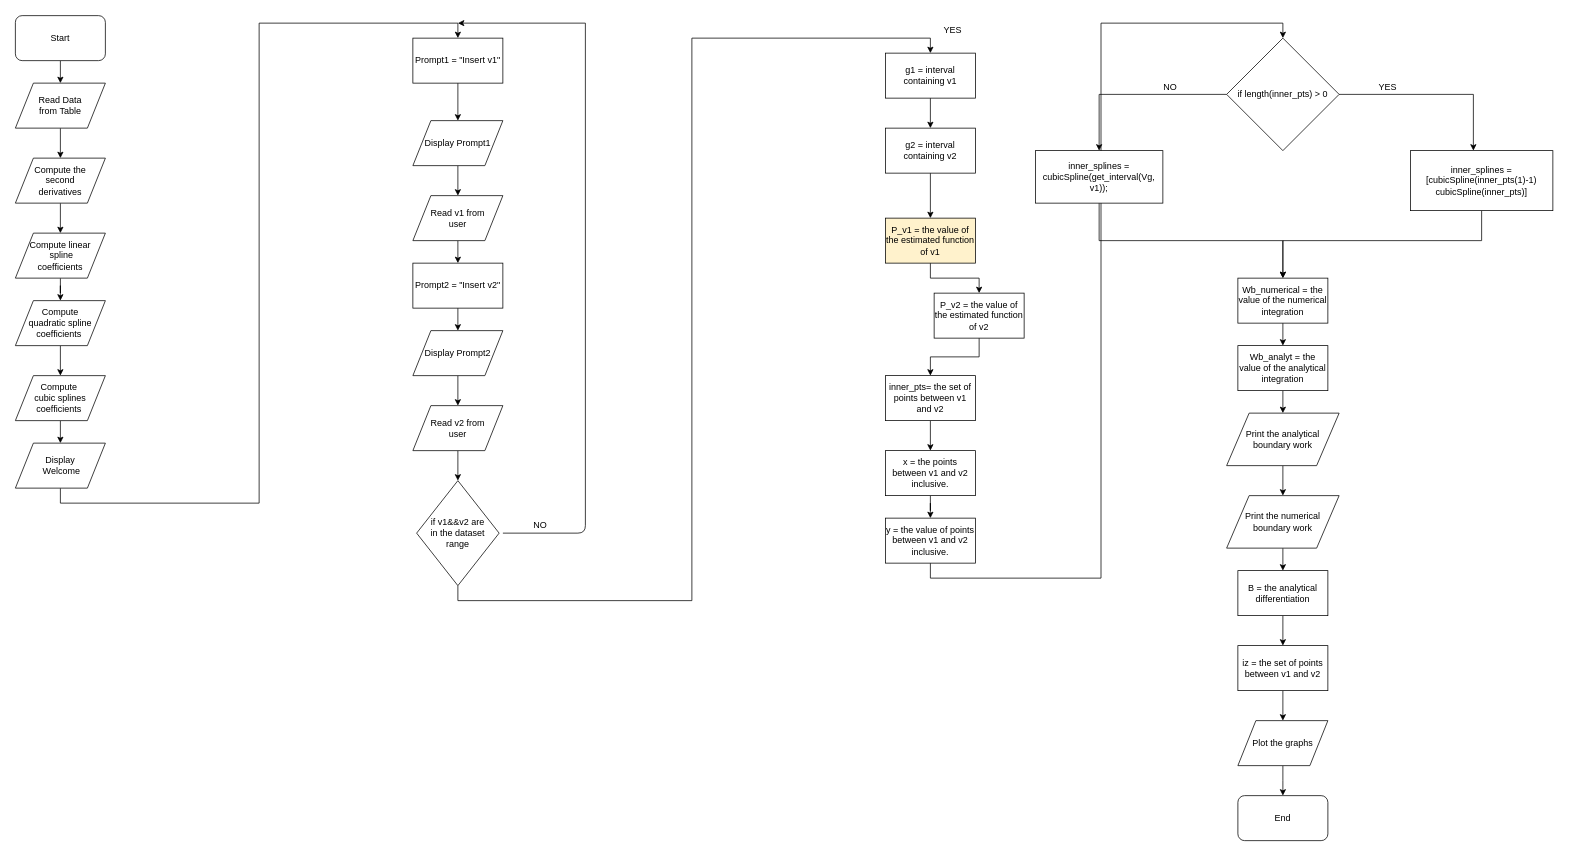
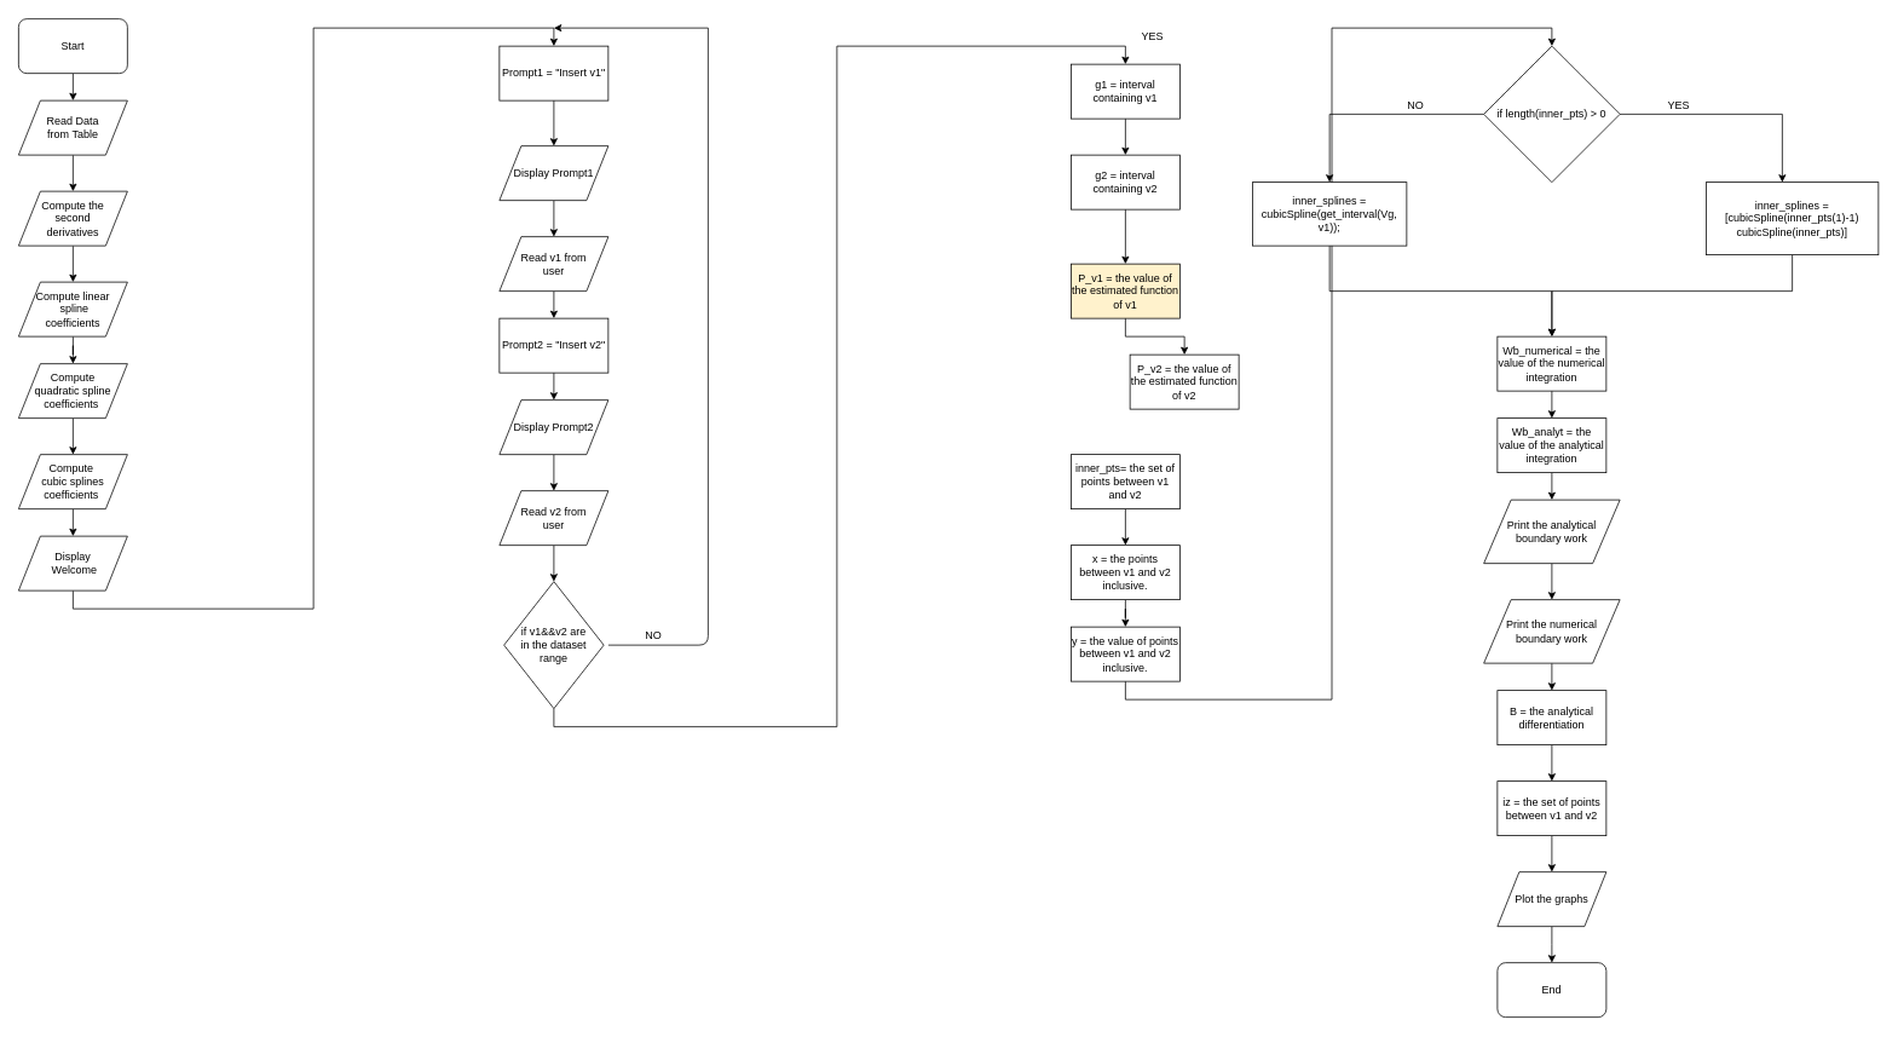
  <mxCell id="0" />
  <mxCell id="1" parent="0" />
  <mxCell id="2" style="edgeStyle=orthogonalEdgeStyle;rounded=0;orthogonalLoop=1;jettySize=auto;html=1;exitX=0.5;exitY=1;exitDx=0;exitDy=0;entryX=0.5;entryY=0;entryDx=0;entryDy=0;" edge="1" parent="1" source="3" target="5"><mxGeometry relative="1" as="geometry" /></mxCell>
  <mxCell id="3" value="Read Data &lt;br&gt;from Table" style="shape=parallelogram;perimeter=parallelogramPerimeter;whiteSpace=wrap;html=1;" vertex="1" parent="1"><mxGeometry x="20" y="110" width="120" height="60" as="geometry" /></mxCell>
  <mxCell id="4" style="edgeStyle=orthogonalEdgeStyle;rounded=0;orthogonalLoop=1;jettySize=auto;html=1;exitX=0.5;exitY=1;exitDx=0;exitDy=0;entryX=0.5;entryY=0;entryDx=0;entryDy=0;" edge="1" parent="1" source="5" target="9"><mxGeometry relative="1" as="geometry" /></mxCell>
  <mxCell id="5" value="Compute the&lt;br&gt;second &lt;br&gt;derivatives" style="shape=parallelogram;perimeter=parallelogramPerimeter;whiteSpace=wrap;html=1;" vertex="1" parent="1"><mxGeometry x="20" y="210" width="120" height="60" as="geometry" /></mxCell>
  <mxCell id="6" style="edgeStyle=orthogonalEdgeStyle;rounded=0;orthogonalLoop=1;jettySize=auto;html=1;exitX=0.5;exitY=1;exitDx=0;exitDy=0;entryX=0.5;entryY=0;entryDx=0;entryDy=0;" edge="1" parent="1" source="7" target="3"><mxGeometry relative="1" as="geometry" /></mxCell>
  <mxCell id="7" value="Start" style="rounded=1;whiteSpace=wrap;html=1;" vertex="1" parent="1"><mxGeometry x="20" y="20" width="120" height="60" as="geometry" /></mxCell>
  <mxCell id="8" style="edgeStyle=orthogonalEdgeStyle;rounded=0;orthogonalLoop=1;jettySize=auto;html=1;exitX=0.5;exitY=1;exitDx=0;exitDy=0;" edge="1" parent="1" source="9" target="11"><mxGeometry relative="1" as="geometry" /></mxCell>
  <mxCell id="9" value="Compute linear&lt;br&gt;&amp;nbsp;spline&lt;br&gt;coefficients" style="shape=parallelogram;perimeter=parallelogramPerimeter;whiteSpace=wrap;html=1;" vertex="1" parent="1"><mxGeometry x="20" y="310" width="120" height="60" as="geometry" /></mxCell>
  <mxCell id="10" style="edgeStyle=orthogonalEdgeStyle;rounded=0;orthogonalLoop=1;jettySize=auto;html=1;exitX=0.5;exitY=1;exitDx=0;exitDy=0;entryX=0.5;entryY=0;entryDx=0;entryDy=0;" edge="1" parent="1" source="11" target="13"><mxGeometry relative="1" as="geometry" /></mxCell>
  <mxCell id="11" value="Compute&lt;br&gt;quadratic spline&lt;br&gt;coefficients&amp;nbsp;" style="shape=parallelogram;perimeter=parallelogramPerimeter;whiteSpace=wrap;html=1;" vertex="1" parent="1"><mxGeometry x="20" y="400" width="120" height="60" as="geometry" /></mxCell>
  <mxCell id="12" style="edgeStyle=orthogonalEdgeStyle;rounded=0;orthogonalLoop=1;jettySize=auto;html=1;exitX=0.5;exitY=1;exitDx=0;exitDy=0;entryX=0.5;entryY=0;entryDx=0;entryDy=0;" edge="1" parent="1" source="13" target="15"><mxGeometry relative="1" as="geometry" /></mxCell>
  <mxCell id="13" value="Compute&amp;nbsp;&lt;br&gt;cubic splines&lt;br&gt;coefficients&amp;nbsp;" style="shape=parallelogram;perimeter=parallelogramPerimeter;whiteSpace=wrap;html=1;" vertex="1" parent="1"><mxGeometry x="20" y="500" width="120" height="60" as="geometry" /></mxCell>
  <mxCell id="14" style="edgeStyle=orthogonalEdgeStyle;rounded=0;orthogonalLoop=1;jettySize=auto;html=1;exitX=0.5;exitY=1;exitDx=0;exitDy=0;entryX=0.5;entryY=0;entryDx=0;entryDy=0;" edge="1" parent="1" source="15" target="17"><mxGeometry relative="1" as="geometry" /></mxCell>
  <mxCell id="15" value="Display&lt;br&gt;&amp;nbsp;Welcome" style="shape=parallelogram;perimeter=parallelogramPerimeter;whiteSpace=wrap;html=1;" vertex="1" parent="1"><mxGeometry x="20" y="590" width="120" height="60" as="geometry" /></mxCell>
  <mxCell id="16" style="edgeStyle=orthogonalEdgeStyle;rounded=0;orthogonalLoop=1;jettySize=auto;html=1;exitX=0.5;exitY=1;exitDx=0;exitDy=0;entryX=0.5;entryY=0;entryDx=0;entryDy=0;" edge="1" parent="1" source="17" target="19"><mxGeometry relative="1" as="geometry" /></mxCell>
  <mxCell id="17" value="Prompt1 = &quot;Insert v1&quot;" style="rounded=0;whiteSpace=wrap;html=1;" vertex="1" parent="1"><mxGeometry x="550" y="50" width="120" height="60" as="geometry" /></mxCell>
  <mxCell id="18" style="edgeStyle=orthogonalEdgeStyle;rounded=0;orthogonalLoop=1;jettySize=auto;html=1;exitX=0.5;exitY=1;exitDx=0;exitDy=0;entryX=0.5;entryY=0;entryDx=0;entryDy=0;" edge="1" parent="1" source="19" target="25"><mxGeometry relative="1" as="geometry" /></mxCell>
  <mxCell id="19" value="Display Prompt1&lt;br&gt;" style="shape=parallelogram;perimeter=parallelogramPerimeter;whiteSpace=wrap;html=1;" vertex="1" parent="1"><mxGeometry x="550" y="160" width="120" height="60" as="geometry" /></mxCell>
  <mxCell id="20" style="edgeStyle=orthogonalEdgeStyle;rounded=0;orthogonalLoop=1;jettySize=auto;html=1;exitX=0.5;exitY=1;exitDx=0;exitDy=0;entryX=0.5;entryY=0;entryDx=0;entryDy=0;" edge="1" parent="1" source="21" target="23"><mxGeometry relative="1" as="geometry" /></mxCell>
  <mxCell id="21" value="Prompt2 = &quot;Insert v2&quot;" style="rounded=0;whiteSpace=wrap;html=1;" vertex="1" parent="1"><mxGeometry x="550" y="350" width="120" height="60" as="geometry" /></mxCell>
  <mxCell id="22" style="edgeStyle=orthogonalEdgeStyle;rounded=0;orthogonalLoop=1;jettySize=auto;html=1;exitX=0.5;exitY=1;exitDx=0;exitDy=0;" edge="1" parent="1" source="23" target="27"><mxGeometry relative="1" as="geometry" /></mxCell>
  <mxCell id="23" value="Display Prompt2" style="shape=parallelogram;perimeter=parallelogramPerimeter;whiteSpace=wrap;html=1;" vertex="1" parent="1"><mxGeometry x="550" y="440" width="120" height="60" as="geometry" /></mxCell>
  <mxCell id="24" style="edgeStyle=orthogonalEdgeStyle;rounded=0;orthogonalLoop=1;jettySize=auto;html=1;exitX=0.5;exitY=1;exitDx=0;exitDy=0;entryX=0.5;entryY=0;entryDx=0;entryDy=0;" edge="1" parent="1" source="25" target="21"><mxGeometry relative="1" as="geometry" /></mxCell>
  <mxCell id="25" value="Read v1 from &lt;br&gt;user" style="shape=parallelogram;perimeter=parallelogramPerimeter;whiteSpace=wrap;html=1;" vertex="1" parent="1"><mxGeometry x="550" y="260" width="120" height="60" as="geometry" /></mxCell>
  <mxCell id="26" style="edgeStyle=orthogonalEdgeStyle;rounded=0;orthogonalLoop=1;jettySize=auto;html=1;exitX=0.5;exitY=1;exitDx=0;exitDy=0;entryX=0.5;entryY=0;entryDx=0;entryDy=0;" edge="1" parent="1" source="27" target="29"><mxGeometry relative="1" as="geometry" /></mxCell>
  <mxCell id="27" value="Read v2 from &lt;br&gt;user" style="shape=parallelogram;perimeter=parallelogramPerimeter;whiteSpace=wrap;html=1;" vertex="1" parent="1"><mxGeometry x="550" y="540" width="120" height="60" as="geometry" /></mxCell>
  <mxCell id="28" style="edgeStyle=orthogonalEdgeStyle;rounded=0;orthogonalLoop=1;jettySize=auto;html=1;exitX=0.5;exitY=1;exitDx=0;exitDy=0;entryX=0.5;entryY=0;entryDx=0;entryDy=0;" edge="1" parent="1" source="29" target="34"><mxGeometry relative="1" as="geometry"><Array as="points"><mxPoint x="610" y="800" /><mxPoint x="922" y="800" /><mxPoint x="922" y="50" /><mxPoint x="1240" y="50" /></Array></mxGeometry></mxCell>
  <mxCell id="29" value="if v1&amp;amp;&amp;amp;v2 are&lt;br&gt;in the dataset&lt;br&gt;range" style="rhombus;whiteSpace=wrap;html=1;" vertex="1" parent="1"><mxGeometry x="555" y="640" width="110" height="140" as="geometry" /></mxCell>
  <mxCell id="30" value="" style="endArrow=none;html=1;" edge="1" parent="1"><mxGeometry width="50" height="50" relative="1" as="geometry"><mxPoint x="670" y="710" as="sourcePoint" /><mxPoint x="780" y="30" as="targetPoint" /><Array as="points"><mxPoint x="780" y="710" /></Array></mxGeometry></mxCell>
  <mxCell id="31" value="" style="endArrow=classic;html=1;" edge="1" parent="1"><mxGeometry width="50" height="50" relative="1" as="geometry"><mxPoint x="780" y="30" as="sourcePoint" /><mxPoint x="610" y="30" as="targetPoint" /></mxGeometry></mxCell>
  <mxCell id="32" value="NO" style="text;html=1;strokeColor=none;fillColor=none;align=center;verticalAlign=middle;whiteSpace=wrap;rounded=0;" vertex="1" parent="1"><mxGeometry x="700" y="690" width="40" height="20" as="geometry" /></mxCell>
  <mxCell id="33" style="edgeStyle=orthogonalEdgeStyle;rounded=0;orthogonalLoop=1;jettySize=auto;html=1;exitX=0.5;exitY=1;exitDx=0;exitDy=0;entryX=0.5;entryY=0;entryDx=0;entryDy=0;" edge="1" parent="1" source="34" target="37"><mxGeometry relative="1" as="geometry" /></mxCell>
  <mxCell id="34" value="g1 = interval containing v1" style="rounded=0;whiteSpace=wrap;html=1;" vertex="1" parent="1"><mxGeometry x="1180" y="70" width="120" height="60" as="geometry" /></mxCell>
  <mxCell id="35" value="YES" style="text;html=1;strokeColor=none;fillColor=none;align=center;verticalAlign=middle;whiteSpace=wrap;rounded=0;" vertex="1" parent="1"><mxGeometry x="1250" y="30" width="40" height="20" as="geometry" /></mxCell>
  <mxCell id="36" style="edgeStyle=orthogonalEdgeStyle;rounded=0;orthogonalLoop=1;jettySize=auto;html=1;exitX=0.5;exitY=1;exitDx=0;exitDy=0;entryX=0.5;entryY=0;entryDx=0;entryDy=0;" edge="1" parent="1" source="37" target="39"><mxGeometry relative="1" as="geometry" /></mxCell>
  <mxCell id="37" value="g2 = interval containing v2" style="rounded=0;whiteSpace=wrap;html=1;" vertex="1" parent="1"><mxGeometry x="1180" y="170" width="120" height="60" as="geometry" /></mxCell>
  <mxCell id="38" style="edgeStyle=orthogonalEdgeStyle;rounded=0;orthogonalLoop=1;jettySize=auto;html=1;exitX=0.5;exitY=1;exitDx=0;exitDy=0;entryX=0.5;entryY=0;entryDx=0;entryDy=0;" edge="1" parent="1" source="39" target="41"><mxGeometry relative="1" as="geometry" /></mxCell>
  <mxCell id="39" value="P_v1 = the value of the estimated function of v1" style="rounded=0;whiteSpace=wrap;html=1;fillColor=#fff2cc;" vertex="1" parent="1"><mxGeometry x="1180" y="290" width="120" height="60" as="geometry" /></mxCell>
- <mxCell id="40" style="edgeStyle=orthogonalEdgeStyle;rounded=0;orthogonalLoop=1;jettySize=auto;html=1;exitX=0.5;exitY=1;exitDx=0;exitDy=0;entryX=0.5;entryY=0;entryDx=0;entryDy=0;" edge="1" parent="1" source="41" target="43"><mxGeometry relative="1" as="geometry" /></mxCell>
  <mxCell id="41" value="P_v2 = the value of the estimated function of v2" style="rounded=0;whiteSpace=wrap;html=1;" vertex="1" parent="1"><mxGeometry x="1245" y="390" width="120" height="60" as="geometry" /></mxCell>
  <mxCell id="42" style="edgeStyle=orthogonalEdgeStyle;rounded=0;orthogonalLoop=1;jettySize=auto;html=1;exitX=0.5;exitY=1;exitDx=0;exitDy=0;entryX=0.5;entryY=0;entryDx=0;entryDy=0;" edge="1" parent="1" source="43" target="45"><mxGeometry relative="1" as="geometry" /></mxCell>
  <mxCell id="43" value="inner_pts= the set of points between v1 and v2" style="rounded=0;whiteSpace=wrap;html=1;" vertex="1" parent="1"><mxGeometry x="1180" y="500" width="120" height="60" as="geometry" /></mxCell>
  <mxCell id="44" style="edgeStyle=orthogonalEdgeStyle;rounded=0;orthogonalLoop=1;jettySize=auto;html=1;exitX=0.5;exitY=1;exitDx=0;exitDy=0;" edge="1" parent="1" source="45" target="47"><mxGeometry relative="1" as="geometry" /></mxCell>
  <mxCell id="45" value="x = the points between v1 and v2 inclusive." style="rounded=0;whiteSpace=wrap;html=1;" vertex="1" parent="1"><mxGeometry x="1180" y="600" width="120" height="60" as="geometry" /></mxCell>
  <mxCell id="46" style="edgeStyle=orthogonalEdgeStyle;rounded=0;orthogonalLoop=1;jettySize=auto;html=1;exitX=0.5;exitY=1;exitDx=0;exitDy=0;entryX=0.5;entryY=0;entryDx=0;entryDy=0;" edge="1" parent="1" source="47" target="50"><mxGeometry relative="1" as="geometry" /></mxCell>
  <mxCell id="47" value="y = the value of points between v1 and v2 inclusive." style="rounded=0;whiteSpace=wrap;html=1;" vertex="1" parent="1"><mxGeometry x="1180" y="690" width="120" height="60" as="geometry" /></mxCell>
  <mxCell id="48" style="edgeStyle=orthogonalEdgeStyle;rounded=0;orthogonalLoop=1;jettySize=auto;html=1;exitX=0;exitY=0.5;exitDx=0;exitDy=0;entryX=0.5;entryY=0;entryDx=0;entryDy=0;" edge="1" parent="1" source="50" target="54"><mxGeometry relative="1" as="geometry"><mxPoint x="1450" y="125" as="targetPoint" /></mxGeometry></mxCell>
  <mxCell id="49" style="edgeStyle=orthogonalEdgeStyle;rounded=0;orthogonalLoop=1;jettySize=auto;html=1;exitX=1;exitY=0.5;exitDx=0;exitDy=0;entryX=0.442;entryY=0;entryDx=0;entryDy=0;entryPerimeter=0;" edge="1" parent="1" source="50" target="52"><mxGeometry relative="1" as="geometry"><mxPoint x="1990" y="125" as="targetPoint" /></mxGeometry></mxCell>
  <mxCell id="50" value="if&amp;nbsp;length(inner_pts) &amp;gt; 0" style="rhombus;whiteSpace=wrap;html=1;" vertex="1" parent="1"><mxGeometry x="1635" y="50" width="150" height="150" as="geometry" /></mxCell>
  <mxCell id="51" style="edgeStyle=orthogonalEdgeStyle;rounded=0;orthogonalLoop=1;jettySize=auto;html=1;exitX=0.5;exitY=1;exitDx=0;exitDy=0;entryX=0.5;entryY=0;entryDx=0;entryDy=0;" edge="1" parent="1" source="52" target="56"><mxGeometry relative="1" as="geometry"><Array as="points"><mxPoint x="1975" y="320" /><mxPoint x="1710" y="320" /></Array></mxGeometry></mxCell>
  <mxCell id="52" value="inner_splines = [cubicSpline(inner_pts(1)-1) cubicSpline(inner_pts)]" style="rounded=0;whiteSpace=wrap;html=1;" vertex="1" parent="1"><mxGeometry x="1880" y="200" width="190" height="80" as="geometry" /></mxCell>
  <mxCell id="53" style="edgeStyle=orthogonalEdgeStyle;rounded=0;orthogonalLoop=1;jettySize=auto;html=1;exitX=0.5;exitY=1;exitDx=0;exitDy=0;entryX=0.5;entryY=0;entryDx=0;entryDy=0;" edge="1" parent="1" source="54" target="56"><mxGeometry relative="1" as="geometry" /></mxCell>
  <mxCell id="54" value="inner_splines = cubicSpline(get_interval(Vg, v1));" style="rounded=0;whiteSpace=wrap;html=1;" vertex="1" parent="1"><mxGeometry x="1380" y="200" width="170" height="70" as="geometry" /></mxCell>
  <mxCell id="55" style="edgeStyle=orthogonalEdgeStyle;rounded=0;orthogonalLoop=1;jettySize=auto;html=1;exitX=0.5;exitY=1;exitDx=0;exitDy=0;entryX=0.5;entryY=0;entryDx=0;entryDy=0;" edge="1" parent="1" source="56" target="60"><mxGeometry relative="1" as="geometry" /></mxCell>
  <mxCell id="56" value="Wb_numerical = the value of the numerical integration" style="rounded=0;whiteSpace=wrap;html=1;" vertex="1" parent="1"><mxGeometry x="1650" y="370" width="120" height="60" as="geometry" /></mxCell>
  <mxCell id="57" value="YES" style="text;html=1;strokeColor=none;fillColor=none;align=center;verticalAlign=middle;whiteSpace=wrap;rounded=0;" vertex="1" parent="1"><mxGeometry x="1830" y="105" width="40" height="20" as="geometry" /></mxCell>
  <mxCell id="58" value="NO" style="text;html=1;strokeColor=none;fillColor=none;align=center;verticalAlign=middle;whiteSpace=wrap;rounded=0;" vertex="1" parent="1"><mxGeometry x="1540" y="105" width="40" height="20" as="geometry" /></mxCell>
  <mxCell id="59" style="edgeStyle=orthogonalEdgeStyle;rounded=0;orthogonalLoop=1;jettySize=auto;html=1;exitX=0.5;exitY=1;exitDx=0;exitDy=0;entryX=0.5;entryY=0;entryDx=0;entryDy=0;" edge="1" parent="1" source="60" target="62"><mxGeometry relative="1" as="geometry" /></mxCell>
  <mxCell id="60" value="Wb_analyt = the value of the analytical integration" style="rounded=0;whiteSpace=wrap;html=1;" vertex="1" parent="1"><mxGeometry x="1650" y="460" width="120" height="60" as="geometry" /></mxCell>
  <mxCell id="61" style="edgeStyle=orthogonalEdgeStyle;rounded=0;orthogonalLoop=1;jettySize=auto;html=1;exitX=0.5;exitY=1;exitDx=0;exitDy=0;entryX=0.5;entryY=0;entryDx=0;entryDy=0;" edge="1" parent="1" source="62" target="64"><mxGeometry relative="1" as="geometry" /></mxCell>
  <mxCell id="62" value="Print the analytical boundary work" style="shape=parallelogram;perimeter=parallelogramPerimeter;whiteSpace=wrap;html=1;" vertex="1" parent="1"><mxGeometry x="1635" y="550" width="150" height="70" as="geometry" /></mxCell>
  <mxCell id="63" style="edgeStyle=orthogonalEdgeStyle;rounded=0;orthogonalLoop=1;jettySize=auto;html=1;exitX=0.5;exitY=1;exitDx=0;exitDy=0;entryX=0.5;entryY=0;entryDx=0;entryDy=0;" edge="1" parent="1" source="64" target="66"><mxGeometry relative="1" as="geometry" /></mxCell>
  <mxCell id="64" value="Print the numerical boundary work" style="shape=parallelogram;perimeter=parallelogramPerimeter;whiteSpace=wrap;html=1;" vertex="1" parent="1"><mxGeometry x="1635" y="660" width="150" height="70" as="geometry" /></mxCell>
  <mxCell id="65" style="edgeStyle=orthogonalEdgeStyle;rounded=0;orthogonalLoop=1;jettySize=auto;html=1;exitX=0.5;exitY=1;exitDx=0;exitDy=0;entryX=0.5;entryY=0;entryDx=0;entryDy=0;" edge="1" parent="1" source="66" target="68"><mxGeometry relative="1" as="geometry" /></mxCell>
  <mxCell id="66" value="B = the analytical differentiation" style="rounded=0;whiteSpace=wrap;html=1;" vertex="1" parent="1"><mxGeometry x="1650" y="760" width="120" height="60" as="geometry" /></mxCell>
  <mxCell id="67" style="edgeStyle=orthogonalEdgeStyle;rounded=0;orthogonalLoop=1;jettySize=auto;html=1;exitX=0.5;exitY=1;exitDx=0;exitDy=0;entryX=0.5;entryY=0;entryDx=0;entryDy=0;" edge="1" parent="1" source="68" target="70"><mxGeometry relative="1" as="geometry" /></mxCell>
  <mxCell id="68" value="iz = the set of points between v1 and v2" style="rounded=0;whiteSpace=wrap;html=1;" vertex="1" parent="1"><mxGeometry x="1650" y="860" width="120" height="60" as="geometry" /></mxCell>
  <mxCell id="69" style="edgeStyle=orthogonalEdgeStyle;rounded=0;orthogonalLoop=1;jettySize=auto;html=1;exitX=0.5;exitY=1;exitDx=0;exitDy=0;" edge="1" parent="1" source="70"><mxGeometry relative="1" as="geometry"><mxPoint x="1710" y="1060" as="targetPoint" /></mxGeometry></mxCell>
  <mxCell id="70" value="Plot the graphs" style="shape=parallelogram;perimeter=parallelogramPerimeter;whiteSpace=wrap;html=1;" vertex="1" parent="1"><mxGeometry x="1650" y="960" width="120" height="60" as="geometry" /></mxCell>
  <mxCell id="71" value="End" style="rounded=1;whiteSpace=wrap;html=1;" vertex="1" parent="1"><mxGeometry x="1650" y="1060" width="120" height="60" as="geometry" /></mxCell>
